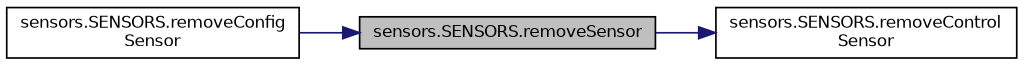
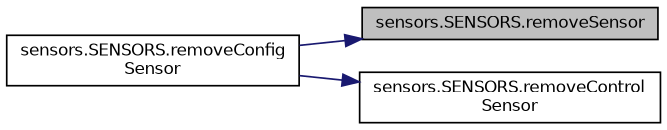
  digraph {
    rankdir=LR
    node [color=black fillcolor=white fontname=Helvetica fontsize=10 shape=record style=filled]
    edge [color=midnightblue fontname=Helvetica fontsize=10 labelfontname=Helvetica labelfontsize=10 style=solid]
    n1 [fillcolor=grey75 fontcolor=black height=0.2 label="sensors.SENSORS.removeSensor" width=0.4]
    n2 [height=0.2 label="sensors.SENSORS.removeControl\lSensor" width=0.4]
    n3 [height=0.2 label="sensors.SENSORS.removeConfig\lSensor" width=0.4]
-   n1 -> n2
+   n3 -> n2
    n3 -> n1
  }
